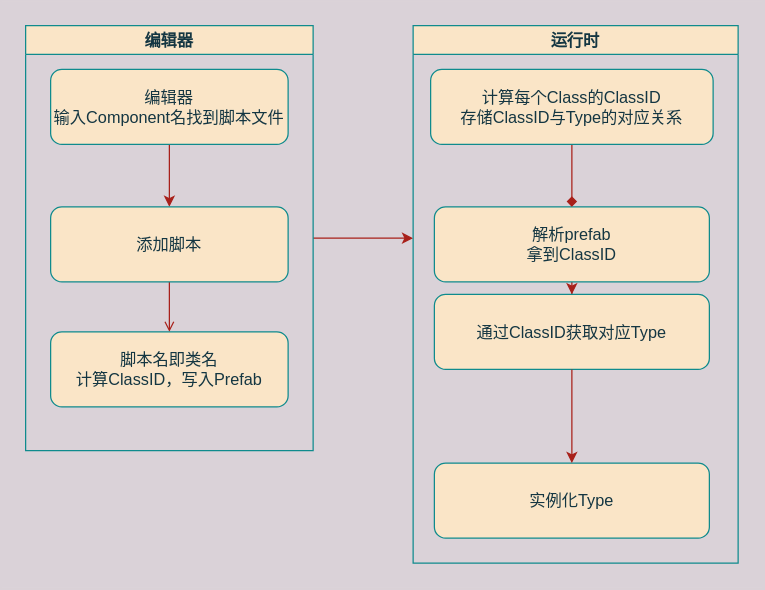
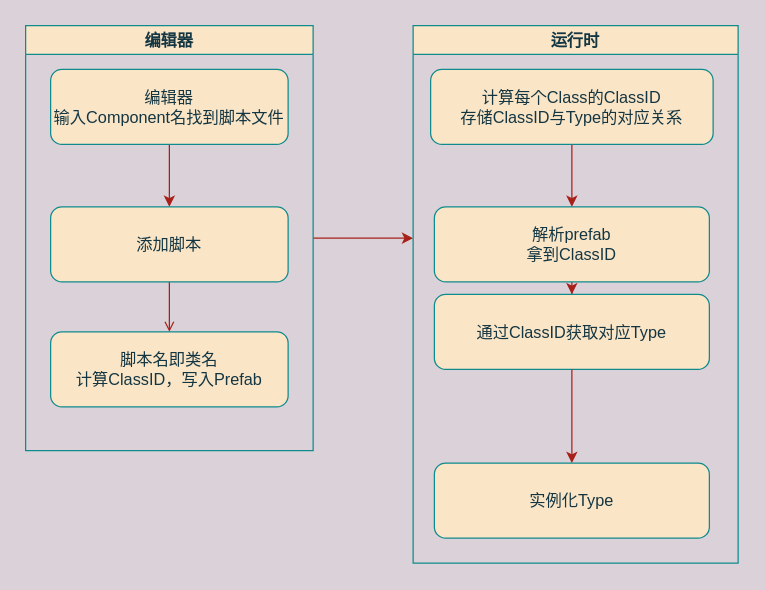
  <mxCell id="0" />
  <mxCell id="1" parent="0" />
  <mxCell id="2" value="" style="edgeStyle=orthogonalEdgeStyle;rounded=0;orthogonalLoop=1;jettySize=auto;html=1;fontSize=13;strokeColor=#A8201A;fontColor=#143642;labelBackgroundColor=#DAD2D8;" edge="1" parent="1" source="3" target="5"><mxGeometry relative="1" as="geometry" /></mxCell>
  <mxCell id="3" value="编辑器&lt;br style=&quot;font-size: 13px;&quot;&gt;输入Component名找到脚本文件" style="rounded=1;whiteSpace=wrap;html=1;fontSize=13;fillColor=#FAE5C7;strokeColor=#0F8B8D;fontColor=#143642;" vertex="1" parent="1"><mxGeometry x="40" y="55" width="190" height="60" as="geometry" /></mxCell>
  <mxCell id="4" value="" style="edgeStyle=orthogonalEdgeStyle;rounded=0;orthogonalLoop=1;jettySize=auto;html=1;fontSize=13;strokeColor=#A8201A;fontColor=#143642;labelBackgroundColor=#DAD2D8;endArrow=open;" edge="1" parent="1" source="5" target="6"><mxGeometry relative="1" as="geometry" /></mxCell>
  <mxCell id="5" value="添加脚本" style="whiteSpace=wrap;html=1;rounded=1;fontSize=13;fillColor=#FAE5C7;strokeColor=#0F8B8D;fontColor=#143642;" vertex="1" parent="1"><mxGeometry x="40" y="165" width="190" height="60" as="geometry" /></mxCell>
  <mxCell id="6" value="脚本名即类名&lt;br style=&quot;font-size: 13px;&quot;&gt;计算ClassID，写入Prefab" style="whiteSpace=wrap;html=1;rounded=1;fontSize=13;fillColor=#FAE5C7;strokeColor=#0F8B8D;fontColor=#143642;" vertex="1" parent="1"><mxGeometry x="40" y="265" width="190" height="60" as="geometry" /></mxCell>
  <mxCell id="7" value="" style="edgeStyle=orthogonalEdgeStyle;rounded=0;orthogonalLoop=1;jettySize=auto;html=1;fontSize=13;strokeColor=#A8201A;fontColor=#143642;labelBackgroundColor=#DAD2D8;" edge="1" parent="1" source="8" target="14"><mxGeometry relative="1" as="geometry" /></mxCell>
  <mxCell id="8" value="解析prefab&lt;br style=&quot;font-size: 13px;&quot;&gt;拿到ClassID" style="rounded=1;whiteSpace=wrap;html=1;fontSize=13;fillColor=#FAE5C7;strokeColor=#0F8B8D;fontColor=#143642;" vertex="1" parent="1"><mxGeometry x="347" y="165" width="220" height="60" as="geometry" /></mxCell>
- <mxCell id="9" value="" style="edgeStyle=orthogonalEdgeStyle;rounded=0;orthogonalLoop=1;jettySize=auto;html=1;fontSize=13;strokeColor=#A8201A;fontColor=#143642;labelBackgroundColor=#DAD2D8;endArrow=diamond;" edge="1" parent="1" source="10" target="8"><mxGeometry relative="1" as="geometry" /></mxCell>
+ <mxCell id="9" value="" style="edgeStyle=orthogonalEdgeStyle;rounded=0;orthogonalLoop=1;jettySize=auto;html=1;fontSize=13;strokeColor=#A8201A;fontColor=#143642;labelBackgroundColor=#DAD2D8;" edge="1" parent="1" source="10" target="8"><mxGeometry relative="1" as="geometry" /></mxCell>
  <mxCell id="10" value="计算每个Class的ClassID&lt;br style=&quot;font-size: 13px;&quot;&gt;存储ClassID与Type的对应关系" style="rounded=1;whiteSpace=wrap;html=1;fontSize=13;fillColor=#FAE5C7;strokeColor=#0F8B8D;fontColor=#143642;" vertex="1" parent="1"><mxGeometry x="344" y="55" width="226" height="60" as="geometry" /></mxCell>
  <mxCell id="11" style="edgeStyle=orthogonalEdgeStyle;rounded=0;orthogonalLoop=1;jettySize=auto;html=1;fontSize=13;strokeColor=#A8201A;fontColor=#143642;labelBackgroundColor=#DAD2D8;" edge="1" parent="1" source="12"><mxGeometry relative="1" as="geometry"><mxPoint x="330" y="190" as="targetPoint" /></mxGeometry></mxCell>
  <mxCell id="12" value="编辑器" style="swimlane;fontSize=13;fillColor=#FAE5C7;strokeColor=#0F8B8D;fontColor=#143642;" vertex="1" parent="1"><mxGeometry x="20" y="20" width="230" height="340" as="geometry" /></mxCell>
  <mxCell id="13" value="运行时" style="swimlane;fontSize=13;fillColor=#FAE5C7;strokeColor=#0F8B8D;fontColor=#143642;" vertex="1" parent="1"><mxGeometry x="330" y="20" width="260" height="430" as="geometry" /></mxCell>
  <mxCell id="14" value="通过ClassID获取对应Type" style="whiteSpace=wrap;html=1;rounded=1;fontSize=13;fillColor=#FAE5C7;strokeColor=#0F8B8D;fontColor=#143642;" vertex="1" parent="13"><mxGeometry x="17" y="215" width="220" height="60" as="geometry" /></mxCell>
  <mxCell id="15" value="实例化Type" style="whiteSpace=wrap;html=1;rounded=1;fontSize=13;fillColor=#FAE5C7;strokeColor=#0F8B8D;fontColor=#143642;" vertex="1" parent="13"><mxGeometry x="17" y="350" width="220" height="60" as="geometry" /></mxCell>
  <mxCell id="16" value="" style="edgeStyle=orthogonalEdgeStyle;rounded=0;orthogonalLoop=1;jettySize=auto;html=1;fontSize=13;strokeColor=#A8201A;fontColor=#143642;labelBackgroundColor=#DAD2D8;" edge="1" parent="13" source="14" target="15"><mxGeometry relative="1" as="geometry" /></mxCell>
